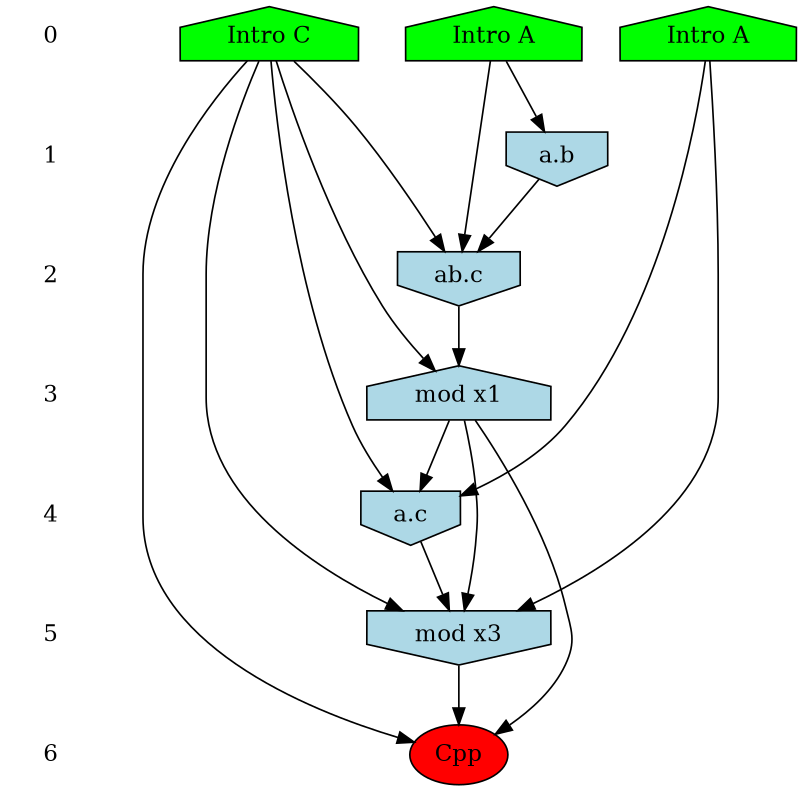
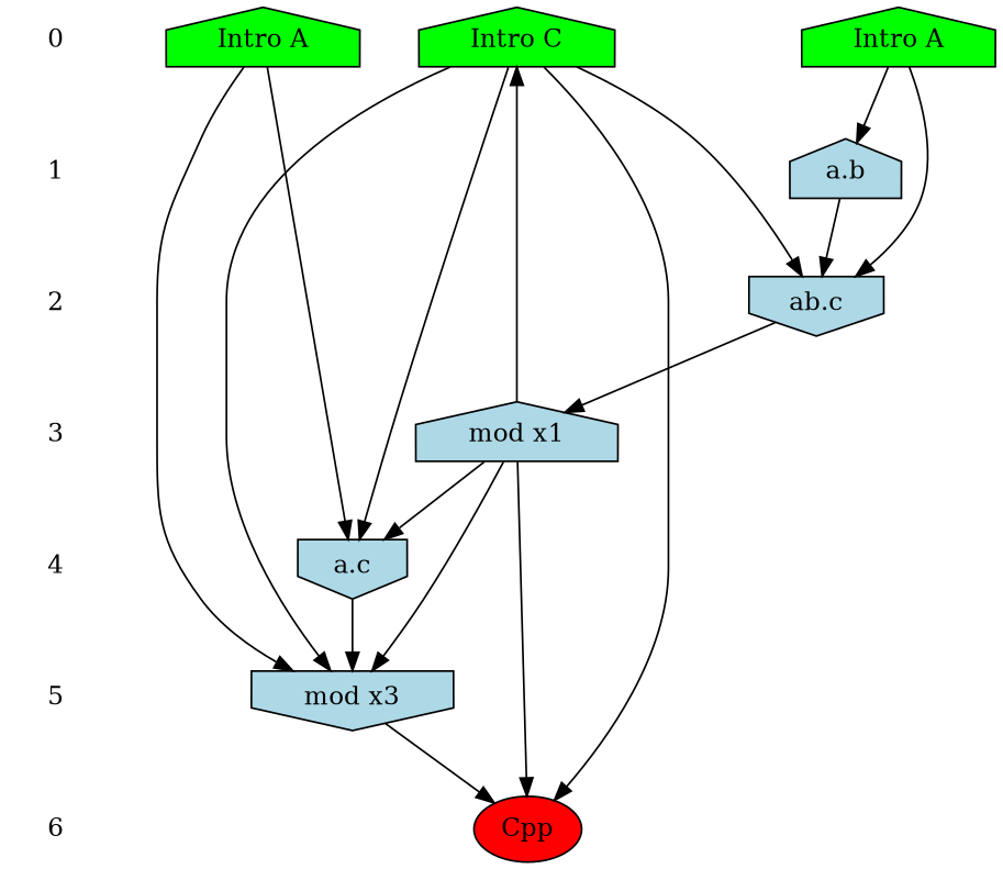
  digraph {
    ranksep=.5
    node [shape=plaintext style=filled]
    0 [style=""]
    n2 [fillcolor=green label="Intro A" shape=house]
    n3 [fillcolor=green label="Intro A" shape=house]
    n4 [fillcolor=green label="Intro C" shape=house]
    1 [style=""]
-   n6 [fillcolor=lightblue label="a.b" shape=invhouse]
+   n6 [fillcolor=lightblue label="a.b" shape=house]
    2 [style=""]
    n8 [fillcolor=lightblue label="ab.c" shape=invhouse]
    3 [style=""]
    n10 [fillcolor=lightblue label="mod x1" shape=house]
    4 [style=""]
    n12 [fillcolor=lightblue label="a.c" shape=invhouse]
    5 [style=""]
    n14 [fillcolor=lightblue label="mod x3" shape=invhouse]
    6 [style=""]
    n16 [fillcolor=red label=Cpp shape=""]
    subgraph sub_1 {
      rank=same
      0
      n2
      n3
      n4
    }
    subgraph sub_2 {
      rank=same
      1
      n6
    }
    subgraph sub_3 {
      rank=same
      2
      n8
    }
    subgraph sub_4 {
      rank=same
      3
      n10
    }
    subgraph sub_5 {
      rank=same
      4
      n12
    }
    subgraph sub_6 {
      rank=same
      5
      n14
    }
    subgraph sub_7 {
      rank=same
      6
      n16
    }
    0 -> 1 [style=invis]
    n2 -> n12
    n2 -> n14
    n3 -> n6
    n3 -> n8
    n4 -> n8
-   n4 -> n10
+   n10 -> n4
    n4 -> n12
    n4 -> n14
    n4 -> n16
    1 -> 2 [style=invis]
    n6 -> n8
    2 -> 3 [style=invis]
    n8 -> n10
    3 -> 4 [style=invis]
    n10 -> n12
    n10 -> n14
    n10 -> n16
    4 -> 5 [style=invis]
    n12 -> n14
    5 -> 6 [style=invis]
    n14 -> n16
  }
